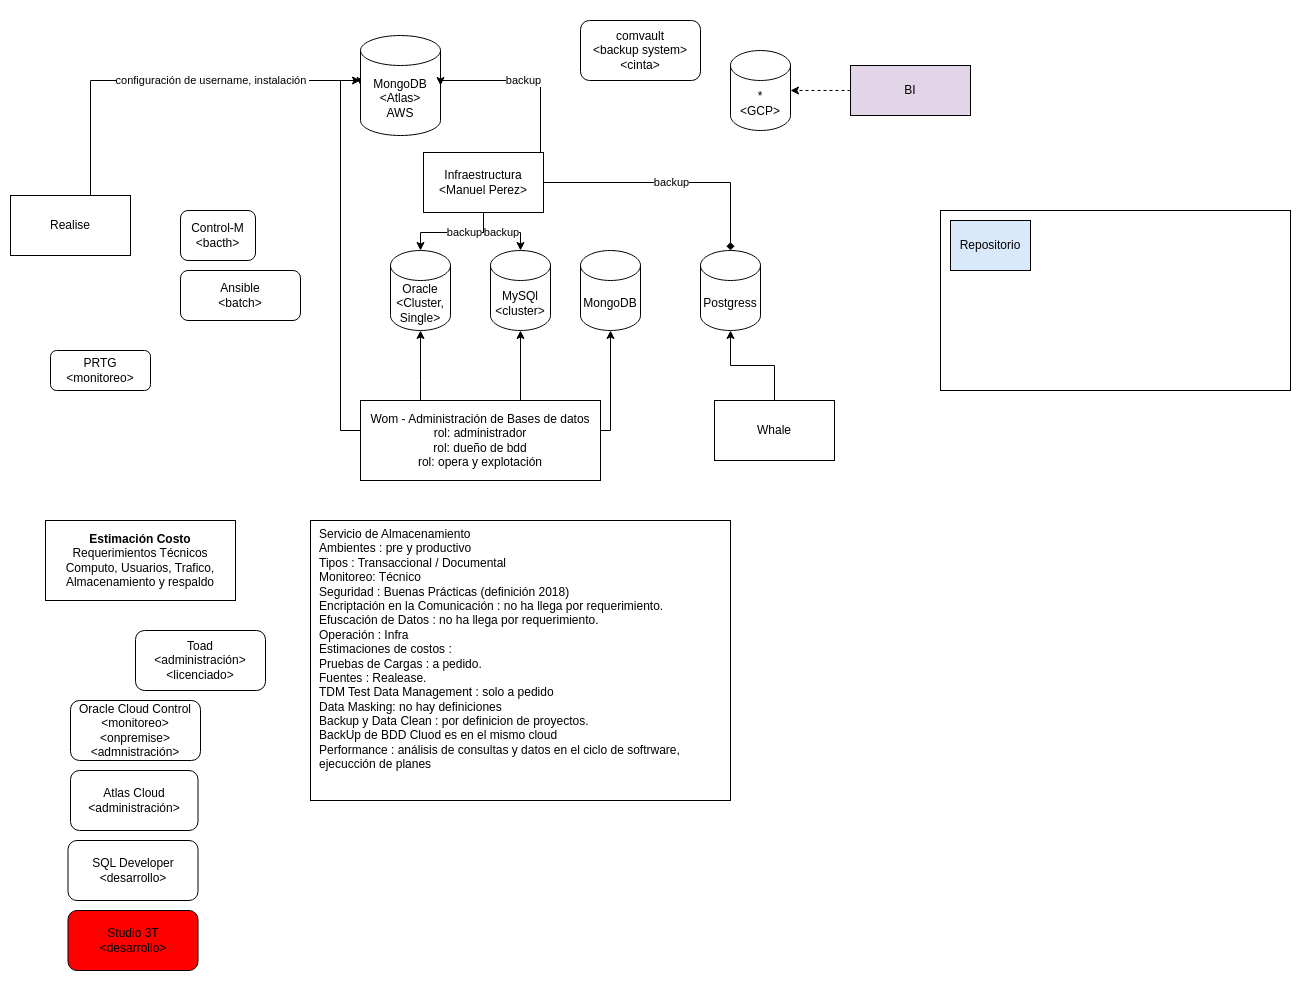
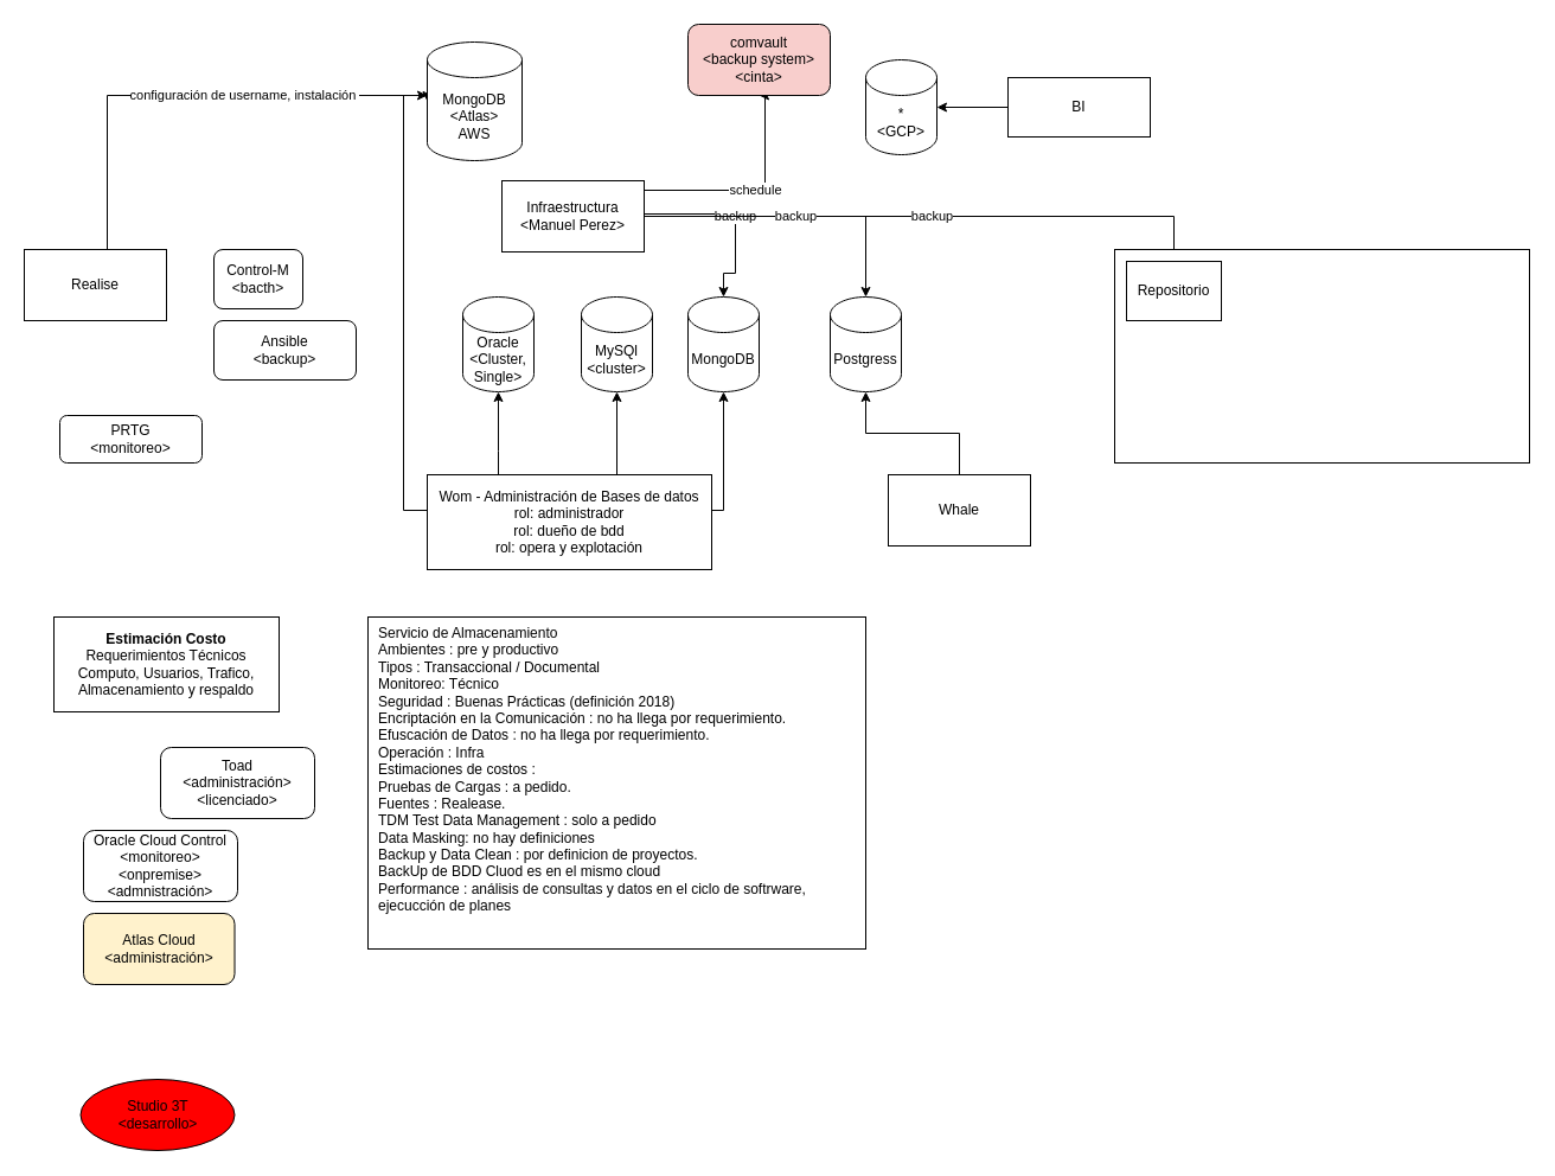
  <mxCell id="0" />
  <mxCell id="1" parent="0" />
  <mxCell id="2" value="Oracle&lt;br&gt;&amp;lt;Cluster, Single&amp;gt;" style="shape=cylinder3;whiteSpace=wrap;html=1;boundedLbl=1;backgroundOutline=1;size=15;" parent="1" vertex="1"><mxGeometry x="390" y="250" width="60" height="80" as="geometry" /></mxCell>
  <mxCell id="3" value="Postgress" style="shape=cylinder3;whiteSpace=wrap;html=1;boundedLbl=1;backgroundOutline=1;size=15;" parent="1" vertex="1"><mxGeometry x="700" y="250" width="60" height="80" as="geometry" /></mxCell>
  <mxCell id="4" style="edgeStyle=orthogonalEdgeStyle;rounded=0;orthogonalLoop=1;jettySize=auto;html=1;entryX=0.5;entryY=1;entryDx=0;entryDy=0;entryPerimeter=0;" parent="1" source="5" target="3" edge="1"><mxGeometry relative="1" as="geometry" /></mxCell>
- <mxCell id="5" value="Whale" style="rounded=0;whiteSpace=wrap;html=1;" parent="1" vertex="1"><mxGeometry x="714" y="400" width="120" height="60" as="geometry" /></mxCell>
+ <mxCell id="5" value="Whale" style="rounded=0;whiteSpace=wrap;html=1;" parent="1" vertex="1"><mxGeometry x="749" y="400" width="120" height="60" as="geometry" /></mxCell>
  <mxCell id="6" style="edgeStyle=orthogonalEdgeStyle;rounded=0;orthogonalLoop=1;jettySize=auto;html=1;" parent="1" source="10" target="2" edge="1"><mxGeometry relative="1" as="geometry"><Array as="points"><mxPoint x="420" y="380" /><mxPoint x="420" y="380" /></Array></mxGeometry></mxCell>
  <mxCell id="7" style="edgeStyle=orthogonalEdgeStyle;rounded=0;orthogonalLoop=1;jettySize=auto;html=1;entryX=0.5;entryY=1;entryDx=0;entryDy=0;entryPerimeter=0;" parent="1" source="10" target="11" edge="1"><mxGeometry relative="1" as="geometry"><Array as="points"><mxPoint x="520" y="430" /></Array></mxGeometry></mxCell>
  <mxCell id="8" style="edgeStyle=orthogonalEdgeStyle;rounded=0;orthogonalLoop=1;jettySize=auto;html=1;entryX=0.5;entryY=1;entryDx=0;entryDy=0;entryPerimeter=0;" parent="1" source="10" target="12" edge="1"><mxGeometry relative="1" as="geometry"><Array as="points"><mxPoint x="610" y="430" /></Array></mxGeometry></mxCell>
  <mxCell id="9" style="edgeStyle=orthogonalEdgeStyle;rounded=0;orthogonalLoop=1;jettySize=auto;html=1;entryX=0;entryY=0.5;entryDx=0;entryDy=0;entryPerimeter=0;" parent="1" source="10" target="13" edge="1"><mxGeometry relative="1" as="geometry"><Array as="points"><mxPoint x="340" y="430" /><mxPoint x="340" y="80" /></Array></mxGeometry></mxCell>
  <mxCell id="10" value="Wom - Administración de Bases de datos&lt;br&gt;rol: administrador&lt;br&gt;rol: dueño de bdd&lt;br&gt;rol: opera y explotación" style="rounded=0;whiteSpace=wrap;html=1;" parent="1" vertex="1"><mxGeometry x="360" y="400" width="240" height="80" as="geometry" /></mxCell>
  <mxCell id="11" value="MySQl&lt;br&gt;&amp;lt;cluster&amp;gt;" style="shape=cylinder3;whiteSpace=wrap;html=1;boundedLbl=1;backgroundOutline=1;size=15;" parent="1" vertex="1"><mxGeometry x="490" y="250" width="60" height="80" as="geometry" /></mxCell>
  <mxCell id="12" value="MongoDB" style="shape=cylinder3;whiteSpace=wrap;html=1;boundedLbl=1;backgroundOutline=1;size=15;" parent="1" vertex="1"><mxGeometry x="580" y="250" width="60" height="80" as="geometry" /></mxCell>
  <mxCell id="13" value="MongoDB&lt;br&gt;&amp;lt;Atlas&amp;gt;&lt;br&gt;AWS" style="shape=cylinder3;whiteSpace=wrap;html=1;boundedLbl=1;backgroundOutline=1;size=15;" parent="1" vertex="1"><mxGeometry x="360" y="35" width="80" height="100" as="geometry" /></mxCell>
- <mxCell id="14" style="edgeStyle=orthogonalEdgeStyle;rounded=0;orthogonalLoop=1;jettySize=auto;html=1;dashed=1;" parent="1" source="15" target="16" edge="1"><mxGeometry relative="1" as="geometry" /></mxCell>
- <mxCell id="15" value="BI" style="rounded=0;whiteSpace=wrap;html=1;fillColor=#e1d5e7;" parent="1" vertex="1"><mxGeometry x="850" y="65" width="120" height="50" as="geometry" /></mxCell>
+ <mxCell id="14" style="edgeStyle=orthogonalEdgeStyle;rounded=0;orthogonalLoop=1;jettySize=auto;html=1;" parent="1" source="15" target="16" edge="1"><mxGeometry relative="1" as="geometry" /></mxCell>
+ <mxCell id="15" value="BI" style="rounded=0;whiteSpace=wrap;html=1;" parent="1" vertex="1"><mxGeometry x="850" y="65" width="120" height="50" as="geometry" /></mxCell>
  <mxCell id="16" value="*&lt;br&gt;&amp;lt;GCP&amp;gt;" style="shape=cylinder3;whiteSpace=wrap;html=1;boundedLbl=1;backgroundOutline=1;size=15;" parent="1" vertex="1"><mxGeometry x="730" y="50" width="60" height="80" as="geometry" /></mxCell>
- <mxCell id="17" value="backup" style="edgeStyle=orthogonalEdgeStyle;rounded=0;orthogonalLoop=1;jettySize=auto;html=1;entryX=1;entryY=0.5;entryDx=0;entryDy=0;entryPerimeter=0;" parent="1" source="23" target="13" edge="1"><mxGeometry relative="1" as="geometry"><Array as="points"><mxPoint x="540" y="80" /></Array></mxGeometry></mxCell>
- <mxCell id="18" value="backup" style="edgeStyle=orthogonalEdgeStyle;rounded=0;orthogonalLoop=1;jettySize=auto;html=1;" parent="1" source="23" target="2" edge="1"><mxGeometry x="-0.231" relative="1" as="geometry"><mxPoint as="offset" /></mxGeometry></mxCell>
- <mxCell id="19" value="backup" style="edgeStyle=orthogonalEdgeStyle;rounded=0;orthogonalLoop=1;jettySize=auto;html=1;entryX=0.5;entryY=0;entryDx=0;entryDy=0;entryPerimeter=0;" parent="1" source="23" target="11" edge="1"><mxGeometry relative="1" as="geometry" /></mxCell>
- <mxCell id="21" value="backup" style="edgeStyle=orthogonalEdgeStyle;rounded=0;orthogonalLoop=1;jettySize=auto;html=1;entryX=0.5;entryY=0;entryDx=0;entryDy=0;entryPerimeter=0;endArrow=diamond;" parent="1" source="23" target="3" edge="1"><mxGeometry relative="1" as="geometry" /></mxCell>
+ <mxCell id="19" value="backup" style="edgeStyle=orthogonalEdgeStyle;rounded=0;orthogonalLoop=1;jettySize=auto;html=1;" parent="1" source="23" target="28" edge="1"><mxGeometry relative="1" as="geometry" /></mxCell>
+ <mxCell id="20" value="backup" style="edgeStyle=orthogonalEdgeStyle;rounded=0;orthogonalLoop=1;jettySize=auto;html=1;entryX=0.5;entryY=0;entryDx=0;entryDy=0;entryPerimeter=0;" parent="1" source="23" target="12" edge="1"><mxGeometry relative="1" as="geometry"><Array as="points"><mxPoint x="620" y="180" /><mxPoint x="620" y="230" /><mxPoint x="610" y="230" /></Array></mxGeometry></mxCell>
+ <mxCell id="21" value="backup" style="edgeStyle=orthogonalEdgeStyle;rounded=0;orthogonalLoop=1;jettySize=auto;html=1;entryX=0.5;entryY=0;entryDx=0;entryDy=0;entryPerimeter=0;" parent="1" source="23" target="3" edge="1"><mxGeometry relative="1" as="geometry" /></mxCell>
+ <mxCell id="22" value="schedule" style="edgeStyle=orthogonalEdgeStyle;rounded=0;orthogonalLoop=1;jettySize=auto;html=1;entryX=0.5;entryY=1;entryDx=0;entryDy=0;" parent="1" source="23" target="24" edge="1"><mxGeometry relative="1" as="geometry"><Array as="points"><mxPoint x="645" y="160" /></Array></mxGeometry></mxCell>
  <mxCell id="23" value="Infraestructura&lt;br&gt;&amp;lt;Manuel Perez&amp;gt;" style="rounded=0;whiteSpace=wrap;html=1;" parent="1" vertex="1"><mxGeometry x="423" y="152" width="120" height="60" as="geometry" /></mxCell>
- <mxCell id="24" value="comvault&lt;br&gt;&amp;lt;backup system&amp;gt;&lt;br&gt;&amp;lt;cinta&amp;gt;" style="rounded=1;whiteSpace=wrap;html=1;" parent="1" vertex="1"><mxGeometry x="580" y="20" width="120" height="60" as="geometry" /></mxCell>
+ <mxCell id="24" value="comvault&lt;br&gt;&amp;lt;backup system&amp;gt;&lt;br&gt;&amp;lt;cinta&amp;gt;" style="rounded=1;whiteSpace=wrap;html=1;fillColor=#f8cecc;" parent="1" vertex="1"><mxGeometry x="580" y="20" width="120" height="60" as="geometry" /></mxCell>
  <mxCell id="25" value="configuración de username, instalación&amp;nbsp;" style="edgeStyle=orthogonalEdgeStyle;rounded=0;orthogonalLoop=1;jettySize=auto;html=1;" parent="1" source="26" target="13" edge="1"><mxGeometry x="0.229" relative="1" as="geometry"><Array as="points"><mxPoint x="90" y="250" /><mxPoint x="90" y="80" /></Array><mxPoint as="offset" /></mxGeometry></mxCell>
- <mxCell id="26" value="Realise" style="rounded=0;whiteSpace=wrap;html=1;" parent="1" vertex="1"><mxGeometry x="10" y="195" width="120" height="60" as="geometry" /></mxCell>
+ <mxCell id="26" value="Realise" style="rounded=0;whiteSpace=wrap;html=1;" parent="1" vertex="1"><mxGeometry x="20" y="210" width="120" height="60" as="geometry" /></mxCell>
  <mxCell id="27" value="" style="rounded=0;whiteSpace=wrap;html=1;" parent="1" vertex="1"><mxGeometry x="940" y="210" width="350" height="180" as="geometry" /></mxCell>
- <mxCell id="28" value="Repositorio" style="rounded=0;whiteSpace=wrap;html=1;fillColor=#dae8fc;" parent="1" vertex="1"><mxGeometry x="950" y="220" width="80" height="50" as="geometry" /></mxCell>
+ <mxCell id="28" value="Repositorio" style="rounded=0;whiteSpace=wrap;html=1;" parent="1" vertex="1"><mxGeometry x="950" y="220" width="80" height="50" as="geometry" /></mxCell>
  <mxCell id="29" value="Control-M&lt;br&gt;&amp;lt;bacth&amp;gt;" style="rounded=1;whiteSpace=wrap;html=1;" parent="1" vertex="1"><mxGeometry x="180" y="210" width="75" height="50" as="geometry" /></mxCell>
- <mxCell id="30" value="Ansible&lt;br&gt;&amp;lt;batch&amp;gt;" style="rounded=1;whiteSpace=wrap;html=1;" parent="1" vertex="1"><mxGeometry x="180" y="270" width="120" height="50" as="geometry" /></mxCell>
- <mxCell id="31" value="PRTG&lt;br&gt;&amp;lt;monitoreo&amp;gt;" style="rounded=1;whiteSpace=wrap;html=1;" parent="1" vertex="1"><mxGeometry x="50" y="350" width="100" height="40" as="geometry" /></mxCell>
+ <mxCell id="30" value="Ansible&lt;br&gt;&amp;lt;backup&amp;gt;" style="rounded=1;whiteSpace=wrap;html=1;" parent="1" vertex="1"><mxGeometry x="180" y="270" width="120" height="50" as="geometry" /></mxCell>
+ <mxCell id="31" value="PRTG&lt;br&gt;&amp;lt;monitoreo&amp;gt;" style="rounded=1;whiteSpace=wrap;html=1;" parent="1" vertex="1"><mxGeometry x="50" y="350" width="120" height="40" as="geometry" /></mxCell>
  <mxCell id="32" value="Toad&lt;br&gt;&amp;lt;administración&amp;gt;&lt;br&gt;&amp;lt;licenciado&amp;gt;" style="rounded=1;whiteSpace=wrap;html=1;" parent="1" vertex="1"><mxGeometry x="135" y="630" width="130" height="60" as="geometry" /></mxCell>
  <mxCell id="33" value="&lt;b&gt;Estimación Costo&lt;/b&gt;&lt;br&gt;Requerimientos Técnicos&lt;br&gt;Computo, Usuarios, Trafico, Almacenamiento y respaldo" style="rounded=0;whiteSpace=wrap;html=1;" parent="1" vertex="1"><mxGeometry x="45" y="520" width="190" height="80" as="geometry" /></mxCell>
  <mxCell id="34" value="Servicio de Almacenamiento&lt;br&gt;Ambientes : pre y productivo&lt;br&gt;Tipos : Transaccional / Documental&lt;br&gt;Monitoreo: Técnico&lt;br&gt;Seguridad : Buenas Prácticas (definición 2018)&lt;br&gt;Encriptación en la Comunicación : no ha llega por requerimiento.&lt;br&gt;Efuscación de Datos : no ha llega por requerimiento.&lt;br&gt;Operación : Infra&lt;br&gt;Estimaciones de costos :&amp;nbsp;&lt;br&gt;Pruebas de Cargas : a pedido.&lt;br&gt;Fuentes : Realease.&lt;br&gt;TDM Test Data Management : solo a pedido&lt;br&gt;Data Masking: no hay definiciones&lt;br&gt;Backup y Data Clean : por definicion de proyectos.&amp;nbsp;&lt;br&gt;BackUp de BDD Cluod es en el mismo cloud&lt;br&gt;Performance : análisis de consultas y datos en el ciclo de softrware, ejecucción de planes&lt;br&gt;" style="rounded=0;whiteSpace=wrap;html=1;align=left;verticalAlign=top;spacingLeft=7;" parent="1" vertex="1"><mxGeometry x="310" y="520" width="420" height="280" as="geometry" /></mxCell>
  <mxCell id="35" value="Oracle Cloud Control&lt;br&gt;&amp;lt;monitoreo&amp;gt;&lt;br&gt;&amp;lt;onpremise&amp;gt;&lt;br&gt;&amp;lt;admnistración&amp;gt;" style="rounded=1;whiteSpace=wrap;html=1;" parent="1" vertex="1"><mxGeometry x="70" y="700" width="130" height="60" as="geometry" /></mxCell>
- <mxCell id="36" value="SQL Developer&lt;br&gt;&amp;lt;desarrollo&amp;gt;" style="rounded=1;whiteSpace=wrap;html=1;" parent="1" vertex="1"><mxGeometry x="67.5" y="840" width="130" height="60" as="geometry" /></mxCell>
- <mxCell id="37" value="Atlas Cloud&lt;br&gt;&amp;lt;administración&amp;gt;" style="rounded=1;whiteSpace=wrap;html=1;" parent="1" vertex="1"><mxGeometry x="70" y="770" width="127.5" height="60" as="geometry" /></mxCell>
- <mxCell id="38" value="Studio 3T&lt;br&gt;&amp;lt;desarrollo&amp;gt;" style="rounded=1;whiteSpace=wrap;html=1;fillColor=#FF0000;" parent="1" vertex="1"><mxGeometry x="67.5" y="910" width="130" height="60" as="geometry" /></mxCell>
+ <mxCell id="37" value="Atlas Cloud&lt;br&gt;&amp;lt;administración&amp;gt;" style="rounded=1;whiteSpace=wrap;html=1;fillColor=#fff2cc;" parent="1" vertex="1"><mxGeometry x="70" y="770" width="127.5" height="60" as="geometry" /></mxCell>
+ <mxCell id="38" value="Studio 3T&lt;br&gt;&amp;lt;desarrollo&amp;gt;" style="ellipse;whiteSpace=wrap;html=1;fillColor=#FF0000;" parent="1" vertex="1"><mxGeometry x="67.5" y="910" width="130" height="60" as="geometry" /></mxCell>
